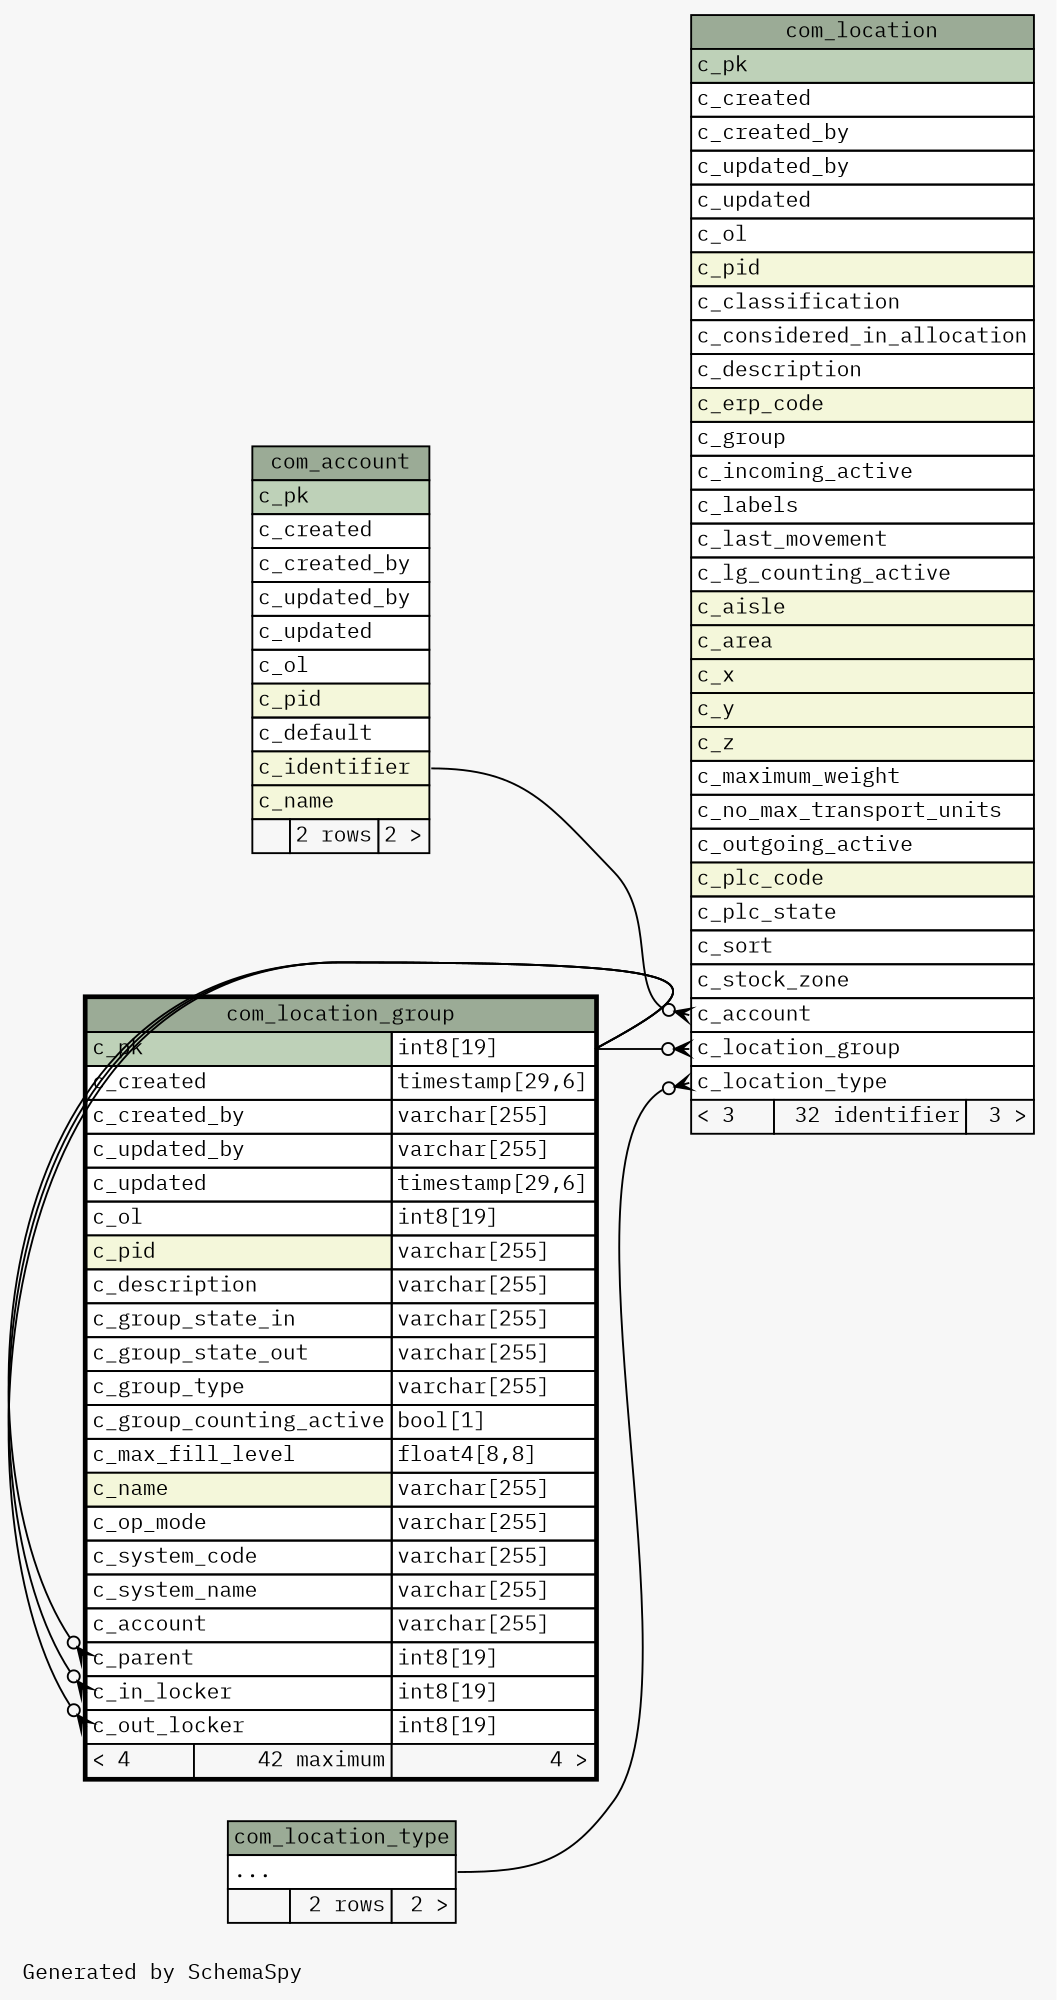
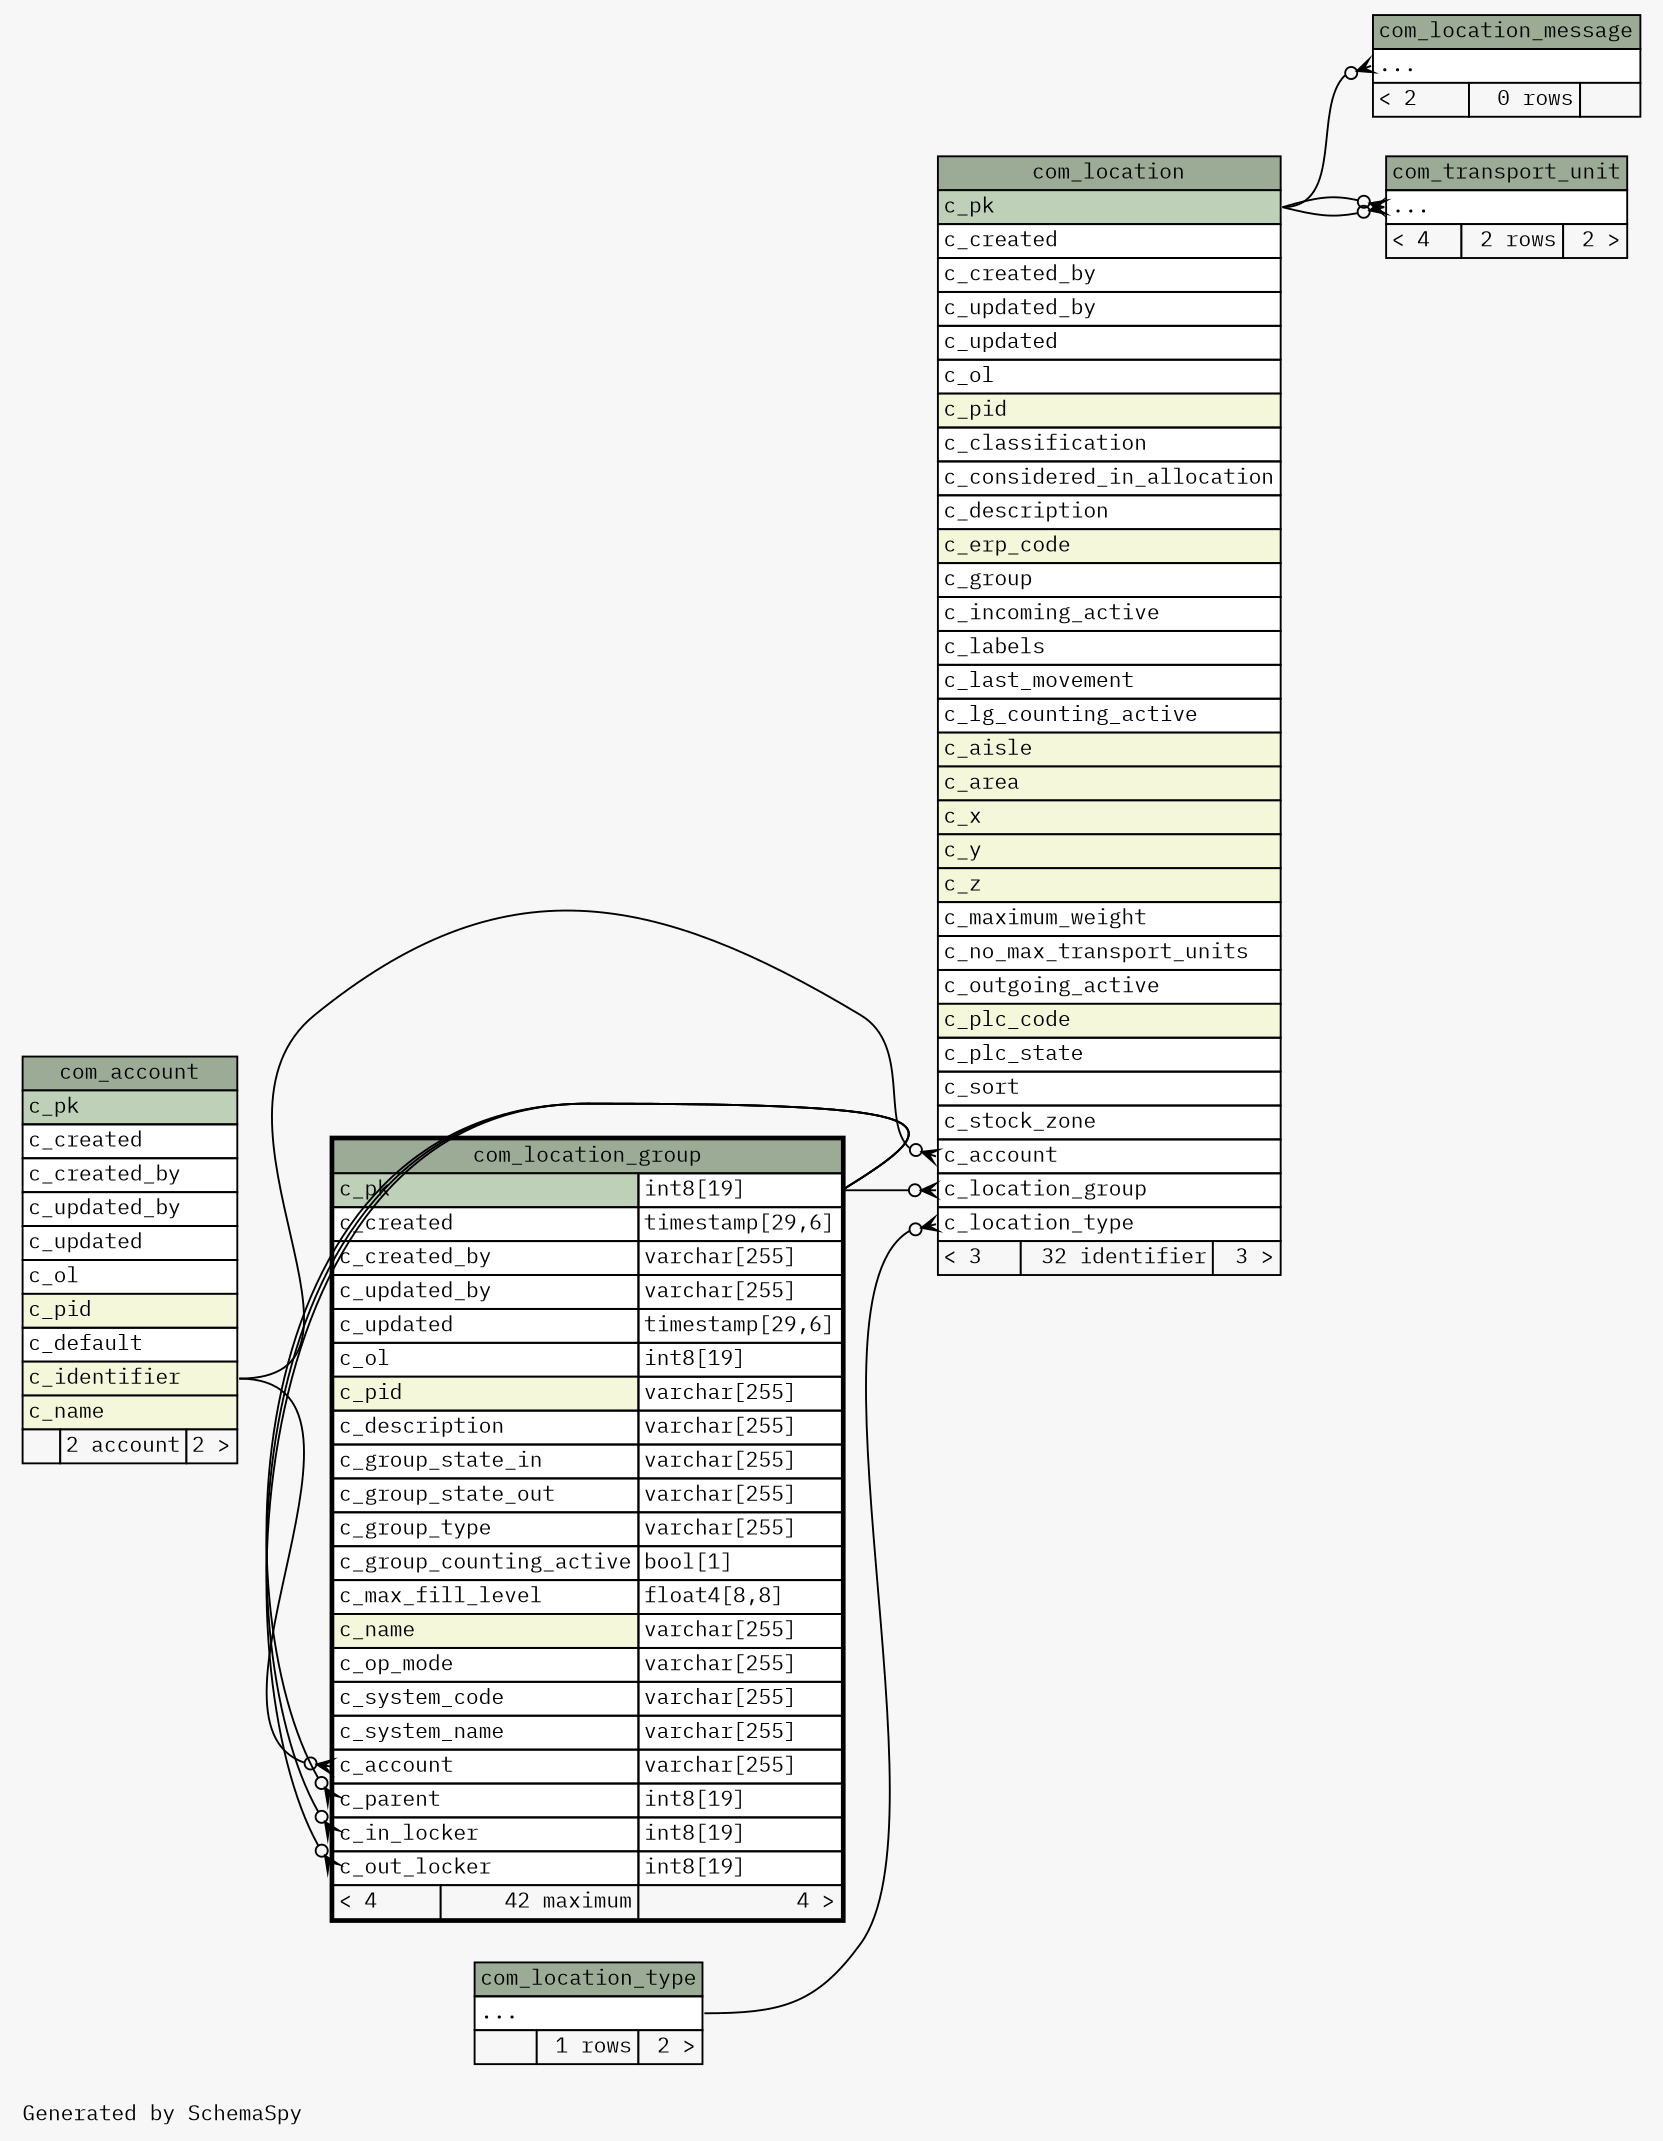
  digraph {
    bgcolor="#f7f7f7"
    fontname="IBM Plex Mono"
    fontsize=11
    label="\nGenerated by SchemaSpy"
    labeljust=l
    nodesep=0.18
    rankdir=RL
    ranksep=0.46
    node [fontname="IBM Plex Mono" fontsize=11 shape=plaintext]
    edge [arrowhead=none arrowsize=0.8 arrowtail=crowodot dir=back fontname="IBM Plex Mono" headport="c_pk.type:e" tailport="elipses:w"]
    n1 [label=<     <TABLE BORDER="0" CELLBORDER="1" CELLSPACING="0" BGCOLOR="#ffffff">       <TR><TD COLSPAN="3" BGCOLOR="#9bab96" ALIGN="CENTER">com_location</TD></TR>       <TR><TD PORT="c_pk" COLSPAN="3" BGCOLOR="#bed1b8" ALIGN="LEFT">c_pk</TD></TR>       <TR><TD PORT="c_created" COLSPAN="3" ALIGN="LEFT">c_created</TD></TR>       <TR><TD PORT="c_created_by" COLSPAN="3" ALIGN="LEFT">c_created_by</TD></TR>       <TR><TD PORT="c_updated_by" COLSPAN="3" ALIGN="LEFT">c_updated_by</TD></TR>       <TR><TD PORT="c_updated" COLSPAN="3" ALIGN="LEFT">c_updated</TD></TR>       <TR><TD PORT="c_ol" COLSPAN="3" ALIGN="LEFT">c_ol</TD></TR>       <TR><TD PORT="c_pid" COLSPAN="3" BGCOLOR="#f4f7da" ALIGN="LEFT">c_pid</TD></TR>       <TR><TD PORT="c_classification" COLSPAN="3" ALIGN="LEFT">c_classification</TD></TR>       <TR><TD PORT="c_considered_in_allocation" COLSPAN="3" ALIGN="LEFT">c_considered_in_allocation</TD></TR>       <TR><TD PORT="c_description" COLSPAN="3" ALIGN="LEFT">c_description</TD></TR>       <TR><TD PORT="c_erp_code" COLSPAN="3" BGCOLOR="#f4f7da" ALIGN="LEFT">c_erp_code</TD></TR>       <TR><TD PORT="c_group" COLSPAN="3" ALIGN="LEFT">c_group</TD></TR>       <TR><TD PORT="c_incoming_active" COLSPAN="3" ALIGN="LEFT">c_incoming_active</TD></TR>       <TR><TD PORT="c_labels" COLSPAN="3" ALIGN="LEFT">c_labels</TD></TR>       <TR><TD PORT="c_last_movement" COLSPAN="3" ALIGN="LEFT">c_last_movement</TD></TR>       <TR><TD PORT="c_lg_counting_active" COLSPAN="3" ALIGN="LEFT">c_lg_counting_active</TD></TR>       <TR><TD PORT="c_aisle" COLSPAN="3" BGCOLOR="#f4f7da" ALIGN="LEFT">c_aisle</TD></TR>       <TR><TD PORT="c_area" COLSPAN="3" BGCOLOR="#f4f7da" ALIGN="LEFT">c_area</TD></TR>       <TR><TD PORT="c_x" COLSPAN="3" BGCOLOR="#f4f7da" ALIGN="LEFT">c_x</TD></TR>       <TR><TD PORT="c_y" COLSPAN="3" BGCOLOR="#f4f7da" ALIGN="LEFT">c_y</TD></TR>       <TR><TD PORT="c_z" COLSPAN="3" BGCOLOR="#f4f7da" ALIGN="LEFT">c_z</TD></TR>       <TR><TD PORT="c_maximum_weight" COLSPAN="3" ALIGN="LEFT">c_maximum_weight</TD></TR>       <TR><TD PORT="c_no_max_transport_units" COLSPAN="3" ALIGN="LEFT">c_no_max_transport_units</TD></TR>       <TR><TD PORT="c_outgoing_active" COLSPAN="3" ALIGN="LEFT">c_outgoing_active</TD></TR>       <TR><TD PORT="c_plc_code" COLSPAN="3" BGCOLOR="#f4f7da" ALIGN="LEFT">c_plc_code</TD></TR>       <TR><TD PORT="c_plc_state" COLSPAN="3" ALIGN="LEFT">c_plc_state</TD></TR>       <TR><TD PORT="c_sort" COLSPAN="3" ALIGN="LEFT">c_sort</TD></TR>       <TR><TD PORT="c_stock_zone" COLSPAN="3" ALIGN="LEFT">c_stock_zone</TD></TR>       <TR><TD PORT="c_account" COLSPAN="3" ALIGN="LEFT">c_account</TD></TR>       <TR><TD PORT="c_location_group" COLSPAN="3" ALIGN="LEFT">c_location_group</TD></TR>       <TR><TD PORT="c_location_type" COLSPAN="3" ALIGN="LEFT">c_location_type</TD></TR>       <TR><TD ALIGN="LEFT" BGCOLOR="#f7f7f7">&lt; 3</TD><TD ALIGN="RIGHT" BGCOLOR="#f7f7f7">32 identifier</TD><TD ALIGN="RIGHT" BGCOLOR="#f7f7f7">3 &gt;</TD></TR>     </TABLE>>]
-   n2 [label=<     <TABLE BORDER="0" CELLBORDER="1" CELLSPACING="0" BGCOLOR="#ffffff">       <TR><TD COLSPAN="3" BGCOLOR="#9bab96" ALIGN="CENTER">com_account</TD></TR>       <TR><TD PORT="c_pk" COLSPAN="3" BGCOLOR="#bed1b8" ALIGN="LEFT">c_pk</TD></TR>       <TR><TD PORT="c_created" COLSPAN="3" ALIGN="LEFT">c_created</TD></TR>       <TR><TD PORT="c_created_by" COLSPAN="3" ALIGN="LEFT">c_created_by</TD></TR>       <TR><TD PORT="c_updated_by" COLSPAN="3" ALIGN="LEFT">c_updated_by</TD></TR>       <TR><TD PORT="c_updated" COLSPAN="3" ALIGN="LEFT">c_updated</TD></TR>       <TR><TD PORT="c_ol" COLSPAN="3" ALIGN="LEFT">c_ol</TD></TR>       <TR><TD PORT="c_pid" COLSPAN="3" BGCOLOR="#f4f7da" ALIGN="LEFT">c_pid</TD></TR>       <TR><TD PORT="c_default" COLSPAN="3" ALIGN="LEFT">c_default</TD></TR>       <TR><TD PORT="c_identifier" COLSPAN="3" BGCOLOR="#f4f7da" ALIGN="LEFT">c_identifier</TD></TR>       <TR><TD PORT="c_name" COLSPAN="3" BGCOLOR="#f4f7da" ALIGN="LEFT">c_name</TD></TR>       <TR><TD ALIGN="LEFT" BGCOLOR="#f7f7f7">  </TD><TD ALIGN="RIGHT" BGCOLOR="#f7f7f7">2 rows</TD><TD ALIGN="RIGHT" BGCOLOR="#f7f7f7">2 &gt;</TD></TR>     </TABLE>>]
+   n2 [label=<     <TABLE BORDER="0" CELLBORDER="1" CELLSPACING="0" BGCOLOR="#ffffff">       <TR><TD COLSPAN="3" BGCOLOR="#9bab96" ALIGN="CENTER">com_account</TD></TR>       <TR><TD PORT="c_pk" COLSPAN="3" BGCOLOR="#bed1b8" ALIGN="LEFT">c_pk</TD></TR>       <TR><TD PORT="c_created" COLSPAN="3" ALIGN="LEFT">c_created</TD></TR>       <TR><TD PORT="c_created_by" COLSPAN="3" ALIGN="LEFT">c_created_by</TD></TR>       <TR><TD PORT="c_updated_by" COLSPAN="3" ALIGN="LEFT">c_updated_by</TD></TR>       <TR><TD PORT="c_updated" COLSPAN="3" ALIGN="LEFT">c_updated</TD></TR>       <TR><TD PORT="c_ol" COLSPAN="3" ALIGN="LEFT">c_ol</TD></TR>       <TR><TD PORT="c_pid" COLSPAN="3" BGCOLOR="#f4f7da" ALIGN="LEFT">c_pid</TD></TR>       <TR><TD PORT="c_default" COLSPAN="3" ALIGN="LEFT">c_default</TD></TR>       <TR><TD PORT="c_identifier" COLSPAN="3" BGCOLOR="#f4f7da" ALIGN="LEFT">c_identifier</TD></TR>       <TR><TD PORT="c_name" COLSPAN="3" BGCOLOR="#f4f7da" ALIGN="LEFT">c_name</TD></TR>       <TR><TD ALIGN="LEFT" BGCOLOR="#f7f7f7">  </TD><TD ALIGN="RIGHT" BGCOLOR="#f7f7f7">2 account</TD><TD ALIGN="RIGHT" BGCOLOR="#f7f7f7">2 &gt;</TD></TR>     </TABLE>>]
    n3 [label=<     <TABLE BORDER="2" CELLBORDER="1" CELLSPACING="0" BGCOLOR="#ffffff">       <TR><TD COLSPAN="3" BGCOLOR="#9bab96" ALIGN="CENTER">com_location_group</TD></TR>       <TR><TD PORT="c_pk" COLSPAN="2" BGCOLOR="#bed1b8" ALIGN="LEFT">c_pk</TD><TD PORT="c_pk.type" ALIGN="LEFT">int8[19]</TD></TR>       <TR><TD PORT="c_created" COLSPAN="2" ALIGN="LEFT">c_created</TD><TD PORT="c_created.type" ALIGN="LEFT">timestamp[29,6]</TD></TR>       <TR><TD PORT="c_created_by" COLSPAN="2" ALIGN="LEFT">c_created_by</TD><TD PORT="c_created_by.type" ALIGN="LEFT">varchar[255]</TD></TR>       <TR><TD PORT="c_updated_by" COLSPAN="2" ALIGN="LEFT">c_updated_by</TD><TD PORT="c_updated_by.type" ALIGN="LEFT">varchar[255]</TD></TR>       <TR><TD PORT="c_updated" COLSPAN="2" ALIGN="LEFT">c_updated</TD><TD PORT="c_updated.type" ALIGN="LEFT">timestamp[29,6]</TD></TR>       <TR><TD PORT="c_ol" COLSPAN="2" ALIGN="LEFT">c_ol</TD><TD PORT="c_ol.type" ALIGN="LEFT">int8[19]</TD></TR>       <TR><TD PORT="c_pid" COLSPAN="2" BGCOLOR="#f4f7da" ALIGN="LEFT">c_pid</TD><TD PORT="c_pid.type" ALIGN="LEFT">varchar[255]</TD></TR>       <TR><TD PORT="c_description" COLSPAN="2" ALIGN="LEFT">c_description</TD><TD PORT="c_description.type" ALIGN="LEFT">varchar[255]</TD></TR>       <TR><TD PORT="c_group_state_in" COLSPAN="2" ALIGN="LEFT">c_group_state_in</TD><TD PORT="c_group_state_in.type" ALIGN="LEFT">varchar[255]</TD></TR>       <TR><TD PORT="c_group_state_out" COLSPAN="2" ALIGN="LEFT">c_group_state_out</TD><TD PORT="c_group_state_out.type" ALIGN="LEFT">varchar[255]</TD></TR>       <TR><TD PORT="c_group_type" COLSPAN="2" ALIGN="LEFT">c_group_type</TD><TD PORT="c_group_type.type" ALIGN="LEFT">varchar[255]</TD></TR>       <TR><TD PORT="c_group_counting_active" COLSPAN="2" ALIGN="LEFT">c_group_counting_active</TD><TD PORT="c_group_counting_active.type" ALIGN="LEFT">bool[1]</TD></TR>       <TR><TD PORT="c_max_fill_level" COLSPAN="2" ALIGN="LEFT">c_max_fill_level</TD><TD PORT="c_max_fill_level.type" ALIGN="LEFT">float4[8,8]</TD></TR>       <TR><TD PORT="c_name" COLSPAN="2" BGCOLOR="#f4f7da" ALIGN="LEFT">c_name</TD><TD PORT="c_name.type" ALIGN="LEFT">varchar[255]</TD></TR>       <TR><TD PORT="c_op_mode" COLSPAN="2" ALIGN="LEFT">c_op_mode</TD><TD PORT="c_op_mode.type" ALIGN="LEFT">varchar[255]</TD></TR>       <TR><TD PORT="c_system_code" COLSPAN="2" ALIGN="LEFT">c_system_code</TD><TD PORT="c_system_code.type" ALIGN="LEFT">varchar[255]</TD></TR>       <TR><TD PORT="c_system_name" COLSPAN="2" ALIGN="LEFT">c_system_name</TD><TD PORT="c_system_name.type" ALIGN="LEFT">varchar[255]</TD></TR>       <TR><TD PORT="c_account" COLSPAN="2" ALIGN="LEFT">c_account</TD><TD PORT="c_account.type" ALIGN="LEFT">varchar[255]</TD></TR>       <TR><TD PORT="c_parent" COLSPAN="2" ALIGN="LEFT">c_parent</TD><TD PORT="c_parent.type" ALIGN="LEFT">int8[19]</TD></TR>       <TR><TD PORT="c_in_locker" COLSPAN="2" ALIGN="LEFT">c_in_locker</TD><TD PORT="c_in_locker.type" ALIGN="LEFT">int8[19]</TD></TR>       <TR><TD PORT="c_out_locker" COLSPAN="2" ALIGN="LEFT">c_out_locker</TD><TD PORT="c_out_locker.type" ALIGN="LEFT">int8[19]</TD></TR>       <TR><TD ALIGN="LEFT" BGCOLOR="#f7f7f7">&lt; 4</TD><TD ALIGN="RIGHT" BGCOLOR="#f7f7f7">42 maximum</TD><TD ALIGN="RIGHT" BGCOLOR="#f7f7f7">4 &gt;</TD></TR>     </TABLE>>]
-   n4 [label=<     <TABLE BORDER="0" CELLBORDER="1" CELLSPACING="0" BGCOLOR="#ffffff">       <TR><TD COLSPAN="3" BGCOLOR="#9bab96" ALIGN="CENTER">com_location_type</TD></TR>       <TR><TD PORT="elipses" COLSPAN="3" ALIGN="LEFT">...</TD></TR>       <TR><TD ALIGN="LEFT" BGCOLOR="#f7f7f7">  </TD><TD ALIGN="RIGHT" BGCOLOR="#f7f7f7">2 rows</TD><TD ALIGN="RIGHT" BGCOLOR="#f7f7f7">2 &gt;</TD></TR>     </TABLE>>]
+   n4 [label=<     <TABLE BORDER="0" CELLBORDER="1" CELLSPACING="0" BGCOLOR="#ffffff">       <TR><TD COLSPAN="3" BGCOLOR="#9bab96" ALIGN="CENTER">com_location_type</TD></TR>       <TR><TD PORT="elipses" COLSPAN="3" ALIGN="LEFT">...</TD></TR>       <TR><TD ALIGN="LEFT" BGCOLOR="#f7f7f7">  </TD><TD ALIGN="RIGHT" BGCOLOR="#f7f7f7">1 rows</TD><TD ALIGN="RIGHT" BGCOLOR="#f7f7f7">2 &gt;</TD></TR>     </TABLE>>]
+   n5 [label=<     <TABLE BORDER="0" CELLBORDER="1" CELLSPACING="0" BGCOLOR="#ffffff">       <TR><TD COLSPAN="3" BGCOLOR="#9bab96" ALIGN="CENTER">com_location_message</TD></TR>       <TR><TD PORT="elipses" COLSPAN="3" ALIGN="LEFT">...</TD></TR>       <TR><TD ALIGN="LEFT" BGCOLOR="#f7f7f7">&lt; 2</TD><TD ALIGN="RIGHT" BGCOLOR="#f7f7f7">0 rows</TD><TD ALIGN="RIGHT" BGCOLOR="#f7f7f7">  </TD></TR>     </TABLE>>]
+   n6 [label=<     <TABLE BORDER="0" CELLBORDER="1" CELLSPACING="0" BGCOLOR="#ffffff">       <TR><TD COLSPAN="3" BGCOLOR="#9bab96" ALIGN="CENTER">com_transport_unit</TD></TR>       <TR><TD PORT="elipses" COLSPAN="3" ALIGN="LEFT">...</TD></TR>       <TR><TD ALIGN="LEFT" BGCOLOR="#f7f7f7">&lt; 4</TD><TD ALIGN="RIGHT" BGCOLOR="#f7f7f7">2 rows</TD><TD ALIGN="RIGHT" BGCOLOR="#f7f7f7">2 &gt;</TD></TR>     </TABLE>>]
    n1 -> n2 [headport="c_identifier:e" tailport="c_account:w"]
    n1 -> n3 [tailport="c_location_group:w"]
    n1 -> n4 [headport="elipses:e" tailport="c_location_type:w"]
+   n3 -> n2 [headport="c_identifier:e" tailport="c_account:w"]
    n3 -> n3 [tailport="c_in_locker:w"]
    n3 -> n3 [tailport="c_out_locker:w"]
    n3 -> n3 [tailport="c_parent:w"]
+   n5 -> n1 [headport="c_pk:e"]
+   n6 -> n1 [headport="c_pk:e"]
+   n6 -> n1 [headport="c_pk:e"]
  }
